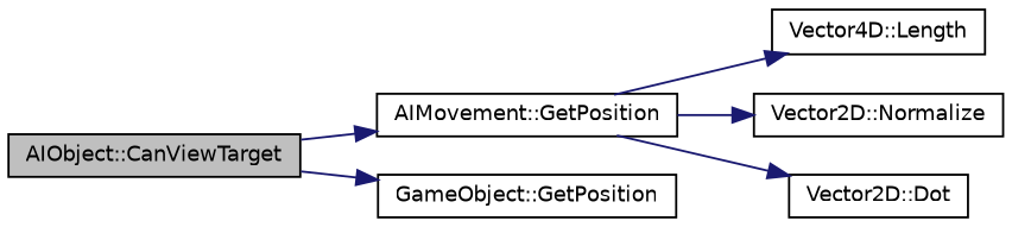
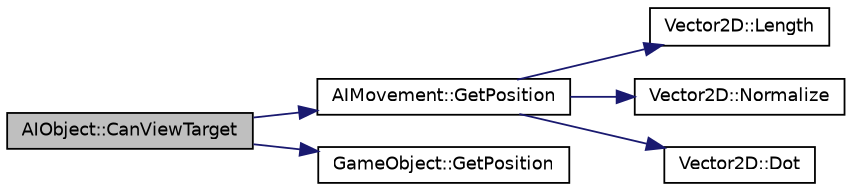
  digraph {
    rankdir=LR
    node [color=black fillcolor=white fontname=Helvetica fontsize=10 shape=record style=filled]
    edge [color=midnightblue fontname=Helvetica fontsize=10 labelfontname=Helvetica labelfontsize=10 style=solid]
    n1 [fillcolor=grey75 fontcolor=black height=0.2 label="AIObject::CanViewTarget" width=0.4]
    n2 [height=0.2 label="AIMovement::GetPosition" width=0.4]
    n3 [height=0.2 label="GameObject::GetPosition" width=0.4]
-   n4 [height=0.2 label="Vector4D::Length" width=0.4]
+   n4 [height=0.2 label="Vector2D::Length" width=0.4]
    n5 [height=0.2 label="Vector2D::Normalize" width=0.4]
    n6 [height=0.2 label="Vector2D::Dot" width=0.4]
    n1 -> n2
    n1 -> n3
    n2 -> n4
    n2 -> n5
    n2 -> n6
  }
